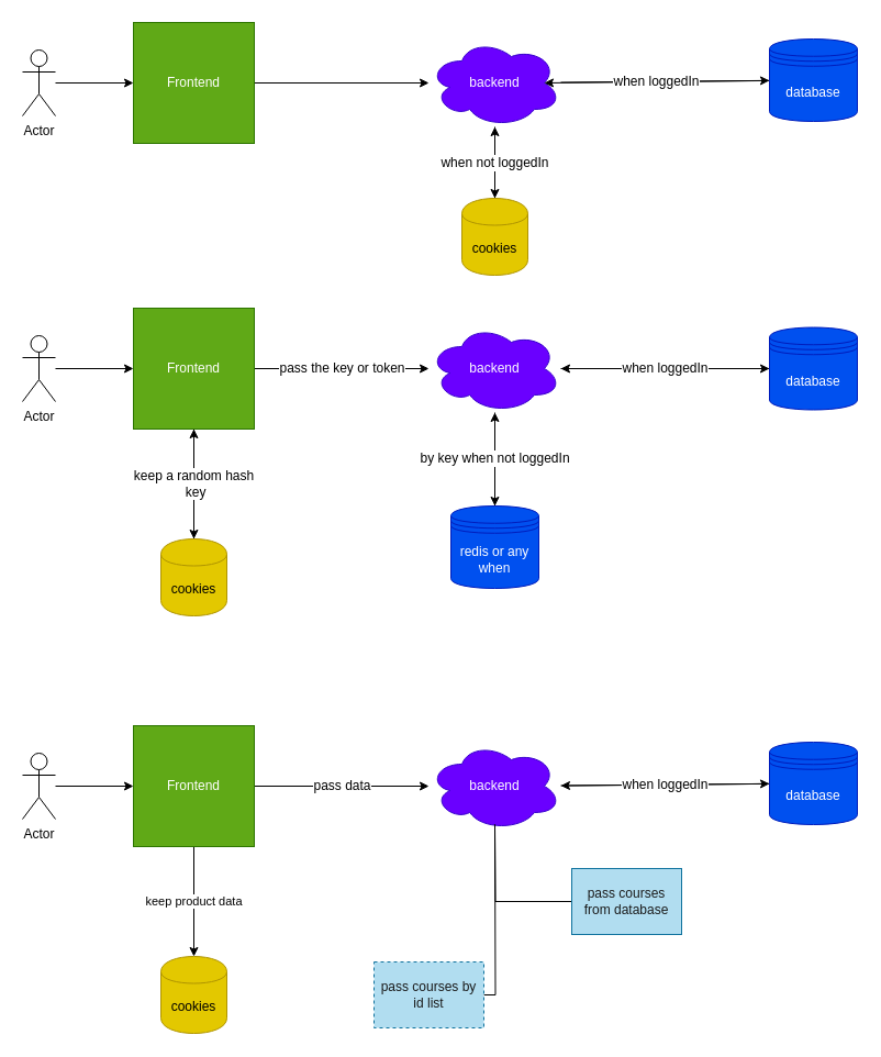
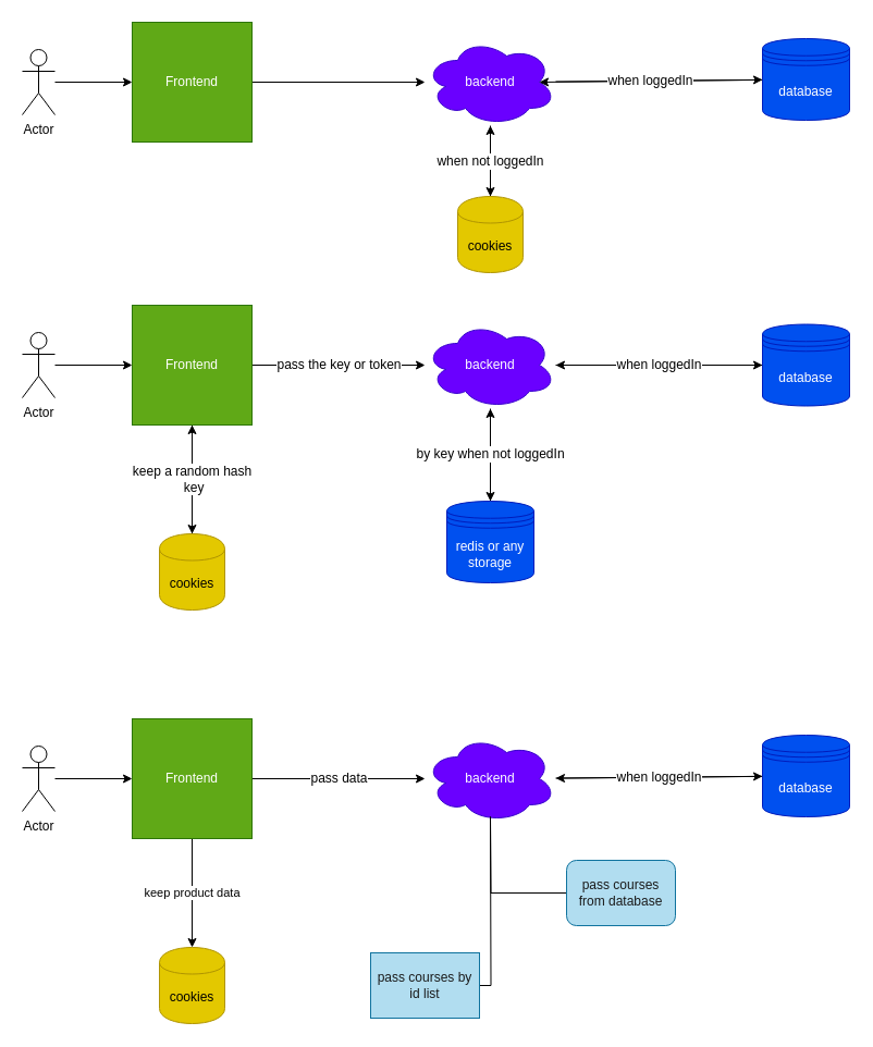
  <mxCell id="0" />
  <mxCell id="1" parent="0" />
  <mxCell id="2" style="edgeStyle=none;html=1;entryX=0;entryY=0.5;entryDx=0;entryDy=0;" edge="1" parent="1" source="3" target="5"><mxGeometry relative="1" as="geometry" /></mxCell>
  <mxCell id="3" value="Actor" style="shape=umlActor;verticalLabelPosition=bottom;verticalAlign=top;html=1;outlineConnect=0;" vertex="1" parent="1"><mxGeometry x="20" y="45" width="30" height="60" as="geometry" /></mxCell>
  <mxCell id="4" style="edgeStyle=none;html=1;" edge="1" parent="1" source="5" target="10"><mxGeometry relative="1" as="geometry" /></mxCell>
  <mxCell id="5" value="Frontend" style="whiteSpace=wrap;html=1;aspect=fixed;fillColor=#60a917;fontColor=#ffffff;strokeColor=#2D7600;" vertex="1" parent="1"><mxGeometry x="121" y="20" width="110" height="110" as="geometry" /></mxCell>
  <mxCell id="6" style="edgeStyle=none;html=1;" edge="1" parent="1" source="7" target="10"><mxGeometry relative="1" as="geometry" /></mxCell>
  <mxCell id="7" value="cookies" style="shape=cylinder;whiteSpace=wrap;html=1;boundedLbl=1;backgroundOutline=1;fillColor=#e3c800;fontColor=#000000;strokeColor=#B09500;" vertex="1" parent="1"><mxGeometry x="420" y="180" width="60" height="70" as="geometry" /></mxCell>
  <mxCell id="8" value="&lt;font style=&quot;font-size: 12px&quot;&gt;when not loggedIn&lt;/font&gt;" style="edgeStyle=none;html=1;" edge="1" parent="1" source="10" target="7"><mxGeometry relative="1" as="geometry" /></mxCell>
  <mxCell id="9" style="edgeStyle=none;html=1;" edge="1" parent="1" source="10" target="12"><mxGeometry relative="1" as="geometry" /></mxCell>
  <mxCell id="10" value="backend" style="ellipse;shape=cloud;whiteSpace=wrap;html=1;fillColor=#6a00ff;fontColor=#ffffff;strokeColor=#3700CC;" vertex="1" parent="1"><mxGeometry x="390" y="35" width="120" height="80" as="geometry" /></mxCell>
  <mxCell id="11" value="&lt;font style=&quot;font-size: 12px&quot;&gt;when loggedIn&lt;/font&gt;" style="edgeStyle=none;html=1;entryX=0.875;entryY=0.5;entryDx=0;entryDy=0;entryPerimeter=0;" edge="1" parent="1" source="12" target="10"><mxGeometry relative="1" as="geometry" /></mxCell>
  <mxCell id="12" value="database" style="shape=datastore;whiteSpace=wrap;html=1;fillColor=#0050ef;strokeColor=#001DBC;fontColor=#ffffff;" vertex="1" parent="1"><mxGeometry x="700" y="35" width="80" height="75" as="geometry" /></mxCell>
  <mxCell id="13" style="edgeStyle=none;html=1;entryX=0;entryY=0.5;entryDx=0;entryDy=0;" edge="1" parent="1" source="14" target="17"><mxGeometry relative="1" as="geometry" /></mxCell>
  <mxCell id="14" value="Actor" style="shape=umlActor;verticalLabelPosition=bottom;verticalAlign=top;html=1;outlineConnect=0;" vertex="1" parent="1"><mxGeometry x="20" y="305" width="30" height="60" as="geometry" /></mxCell>
  <mxCell id="15" value="pass the key or token" style="edgeStyle=none;html=1;fontSize=12;" edge="1" parent="1" source="17" target="22"><mxGeometry relative="1" as="geometry" /></mxCell>
  <mxCell id="16" style="edgeStyle=none;html=1;entryX=0.5;entryY=0;entryDx=0;entryDy=0;" edge="1" parent="1" source="17" target="19"><mxGeometry relative="1" as="geometry" /></mxCell>
  <mxCell id="17" value="Frontend" style="whiteSpace=wrap;html=1;aspect=fixed;fillColor=#60a917;fontColor=#ffffff;strokeColor=#2D7600;" vertex="1" parent="1"><mxGeometry x="121" y="280" width="110" height="110" as="geometry" /></mxCell>
  <mxCell id="18" value="&lt;font style=&quot;font-size: 12px&quot;&gt;keep a random hash&lt;br&gt;&amp;nbsp;key&lt;/font&gt;" style="edgeStyle=none;html=1;entryX=0.5;entryY=1;entryDx=0;entryDy=0;" edge="1" parent="1" source="19" target="17"><mxGeometry relative="1" as="geometry" /></mxCell>
  <mxCell id="19" value="cookies" style="shape=cylinder;whiteSpace=wrap;html=1;boundedLbl=1;backgroundOutline=1;fillColor=#e3c800;fontColor=#000000;strokeColor=#B09500;" vertex="1" parent="1"><mxGeometry x="146" y="490" width="60" height="70" as="geometry" /></mxCell>
  <mxCell id="20" style="edgeStyle=none;html=1;" edge="1" parent="1" source="22" target="24"><mxGeometry relative="1" as="geometry" /></mxCell>
  <mxCell id="21" style="edgeStyle=none;html=1;fontSize=12;" edge="1" parent="1" source="22" target="36"><mxGeometry relative="1" as="geometry" /></mxCell>
  <mxCell id="22" value="backend" style="ellipse;shape=cloud;whiteSpace=wrap;html=1;fillColor=#6a00ff;fontColor=#ffffff;strokeColor=#3700CC;" vertex="1" parent="1"><mxGeometry x="390" y="295" width="120" height="80" as="geometry" /></mxCell>
  <mxCell id="23" value="by key when not loggedIn" style="edgeStyle=none;html=1;fontSize=12;" edge="1" parent="1" source="24" target="22"><mxGeometry relative="1" as="geometry" /></mxCell>
- <mxCell id="24" value="redis or any when&lt;br&gt;" style="shape=datastore;whiteSpace=wrap;html=1;fillColor=#0050ef;strokeColor=#001DBC;fontColor=#ffffff;" vertex="1" parent="1"><mxGeometry x="410" y="460" width="80" height="75" as="geometry" /></mxCell>
+ <mxCell id="24" value="redis or any storage&lt;br&gt;" style="shape=datastore;whiteSpace=wrap;html=1;fillColor=#0050ef;strokeColor=#001DBC;fontColor=#ffffff;" vertex="1" parent="1"><mxGeometry x="410" y="460" width="80" height="75" as="geometry" /></mxCell>
  <mxCell id="25" style="edgeStyle=none;html=1;entryX=0;entryY=0.5;entryDx=0;entryDy=0;" edge="1" parent="1" source="26" target="29"><mxGeometry relative="1" as="geometry" /></mxCell>
  <mxCell id="26" value="Actor" style="shape=umlActor;verticalLabelPosition=bottom;verticalAlign=top;html=1;outlineConnect=0;" vertex="1" parent="1"><mxGeometry x="20" y="685" width="30" height="60" as="geometry" /></mxCell>
  <mxCell id="27" value="pass data" style="edgeStyle=none;html=1;fontSize=12;" edge="1" parent="1" source="29" target="32"><mxGeometry relative="1" as="geometry" /></mxCell>
  <mxCell id="28" value="keep product data" style="edgeStyle=none;html=1;entryX=0.5;entryY=0;entryDx=0;entryDy=0;" edge="1" parent="1" source="29" target="30"><mxGeometry relative="1" as="geometry" /></mxCell>
  <mxCell id="29" value="Frontend" style="whiteSpace=wrap;html=1;aspect=fixed;fillColor=#60a917;fontColor=#ffffff;strokeColor=#2D7600;" vertex="1" parent="1"><mxGeometry x="121" y="660" width="110" height="110" as="geometry" /></mxCell>
  <mxCell id="30" value="cookies" style="shape=cylinder;whiteSpace=wrap;html=1;boundedLbl=1;backgroundOutline=1;fillColor=#e3c800;fontColor=#000000;strokeColor=#B09500;" vertex="1" parent="1"><mxGeometry x="146" y="870" width="60" height="70" as="geometry" /></mxCell>
  <mxCell id="31" style="edgeStyle=none;html=1;" edge="1" parent="1" source="32" target="34"><mxGeometry relative="1" as="geometry" /></mxCell>
  <mxCell id="32" value="backend" style="ellipse;shape=cloud;whiteSpace=wrap;html=1;fillColor=#6a00ff;fontColor=#ffffff;strokeColor=#3700CC;" vertex="1" parent="1"><mxGeometry x="390" y="675" width="120" height="80" as="geometry" /></mxCell>
  <mxCell id="33" value="when loggedIn" style="edgeStyle=none;html=1;fontSize=12;" edge="1" parent="1" source="34" target="32"><mxGeometry relative="1" as="geometry" /></mxCell>
  <mxCell id="34" value="database" style="shape=datastore;whiteSpace=wrap;html=1;fillColor=#0050ef;strokeColor=#001DBC;fontColor=#ffffff;" vertex="1" parent="1"><mxGeometry x="700" y="675" width="80" height="75" as="geometry" /></mxCell>
  <mxCell id="35" value="when loggedIn" style="edgeStyle=none;html=1;fontSize=12;" edge="1" parent="1" source="36" target="22"><mxGeometry relative="1" as="geometry" /></mxCell>
  <mxCell id="36" value="database" style="shape=datastore;whiteSpace=wrap;html=1;fillColor=#0050ef;strokeColor=#001DBC;fontColor=#ffffff;" vertex="1" parent="1"><mxGeometry x="700" y="297.5" width="80" height="75" as="geometry" /></mxCell>
  <mxCell id="37" value="" style="edgeStyle=orthogonalEdgeStyle;startArrow=none;endArrow=none;rounded=0;targetPortConstraint=eastwest;sourcePortConstraint=northsouth;fontSize=12;" edge="1" target="39" parent="1"><mxGeometry relative="1" as="geometry"><mxPoint x="450" y="750" as="sourcePoint" /></mxGeometry></mxCell>
  <mxCell id="38" value="" style="edgeStyle=orthogonalEdgeStyle;startArrow=none;endArrow=none;rounded=0;targetPortConstraint=eastwest;sourcePortConstraint=northsouth;fontSize=12;" edge="1" target="40" parent="1"><mxGeometry relative="1" as="geometry"><mxPoint x="450" y="750" as="sourcePoint" /></mxGeometry></mxCell>
- <mxCell id="39" value="pass courses by id list" style="whiteSpace=wrap;html=1;align=center;verticalAlign=middle;treeFolding=1;treeMoving=1;fontSize=12;fillColor=#b1ddf0;strokeColor=#10739e;fontColor=#1A1A1A;dashed=1;" vertex="1" parent="1"><mxGeometry x="340" y="875" width="100" height="60" as="geometry" /></mxCell>
- <mxCell id="40" value="pass courses from database" style="whiteSpace=wrap;html=1;align=center;verticalAlign=middle;treeFolding=1;treeMoving=1;fontSize=12;fillColor=#b1ddf0;strokeColor=#10739e;fontColor=#1A1A1A;" vertex="1" parent="1"><mxGeometry x="520" y="790" width="100" height="60" as="geometry" /></mxCell>
+ <mxCell id="39" value="pass courses by id list" style="whiteSpace=wrap;html=1;align=center;verticalAlign=middle;treeFolding=1;treeMoving=1;fontSize=12;fillColor=#b1ddf0;strokeColor=#10739e;fontColor=#1A1A1A;" vertex="1" parent="1"><mxGeometry x="340" y="875" width="100" height="60" as="geometry" /></mxCell>
+ <mxCell id="40" value="pass courses from database" style="whiteSpace=wrap;html=1;align=center;verticalAlign=middle;treeFolding=1;treeMoving=1;fontSize=12;fillColor=#b1ddf0;strokeColor=#10739e;fontColor=#1A1A1A;rounded=1;" vertex="1" parent="1"><mxGeometry x="520" y="790" width="100" height="60" as="geometry" /></mxCell>
